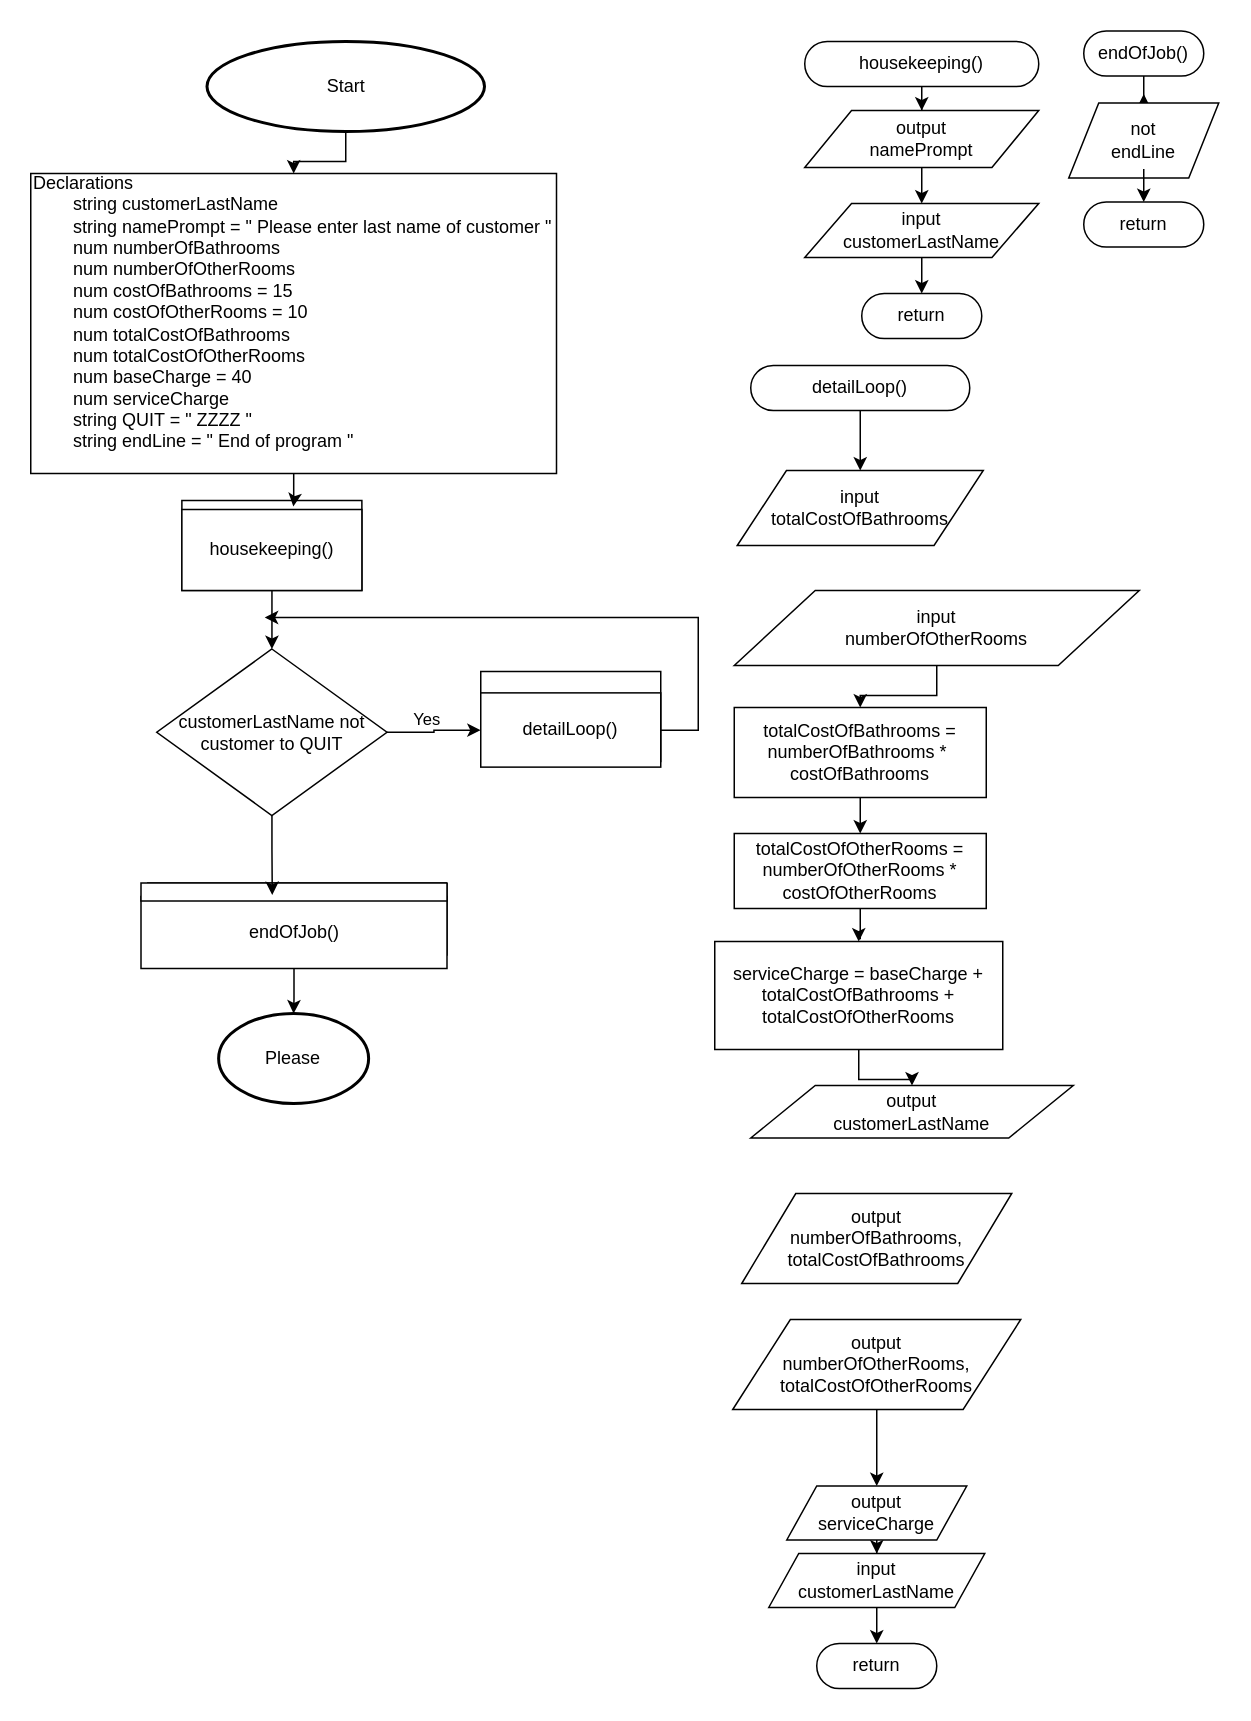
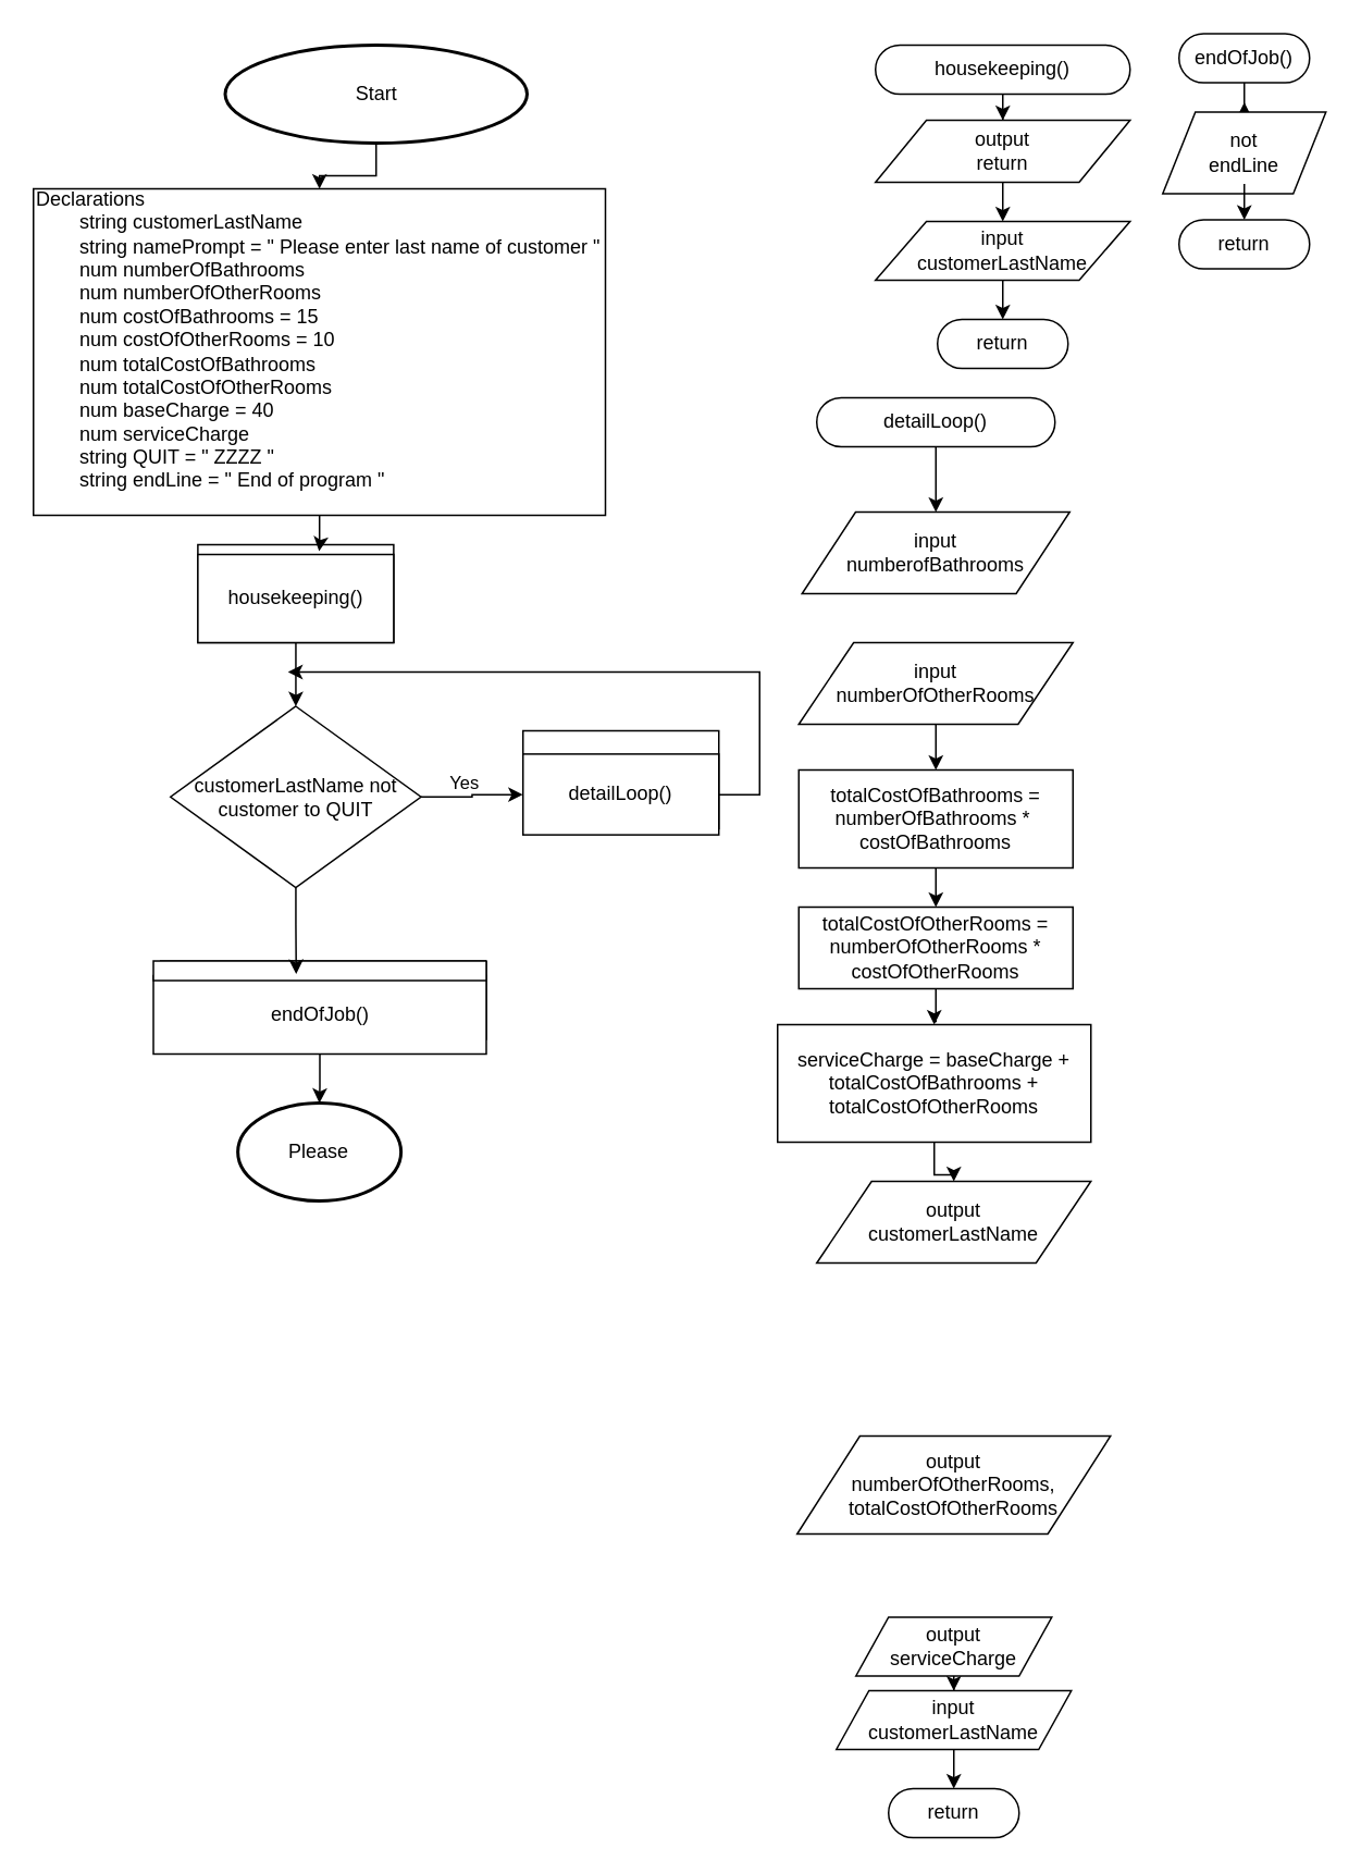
  <mxCell id="0" />
  <mxCell id="1" parent="0" />
  <mxCell id="2" style="edgeStyle=orthogonalEdgeStyle;rounded=0;orthogonalLoop=1;jettySize=auto;html=1;labelBackgroundColor=none;fontColor=default;" parent="1" source="3" target="4" edge="1"><mxGeometry relative="1" as="geometry" /></mxCell>
  <mxCell id="3" value="Start" style="strokeWidth=2;html=1;shape=mxgraph.flowchart.start_1;whiteSpace=wrap;labelBackgroundColor=none;" parent="1" vertex="1"><mxGeometry x="137.5" y="27" width="185" height="60" as="geometry" /></mxCell>
  <mxCell id="4" value="Declarations&lt;div&gt;&lt;span style=&quot;white-space: pre;&quot;&gt;&#09;&lt;/span&gt;string customerLastName&lt;br&gt;&lt;/div&gt;&lt;div&gt;&lt;span style=&quot;white-space: pre;&quot;&gt;&#09;&lt;/span&gt;string namePrompt = &quot; Please enter last name of customer &quot;&lt;br&gt;&lt;/div&gt;&lt;div&gt;&lt;span style=&quot;white-space: pre;&quot;&gt;&#09;&lt;/span&gt;num numberOfBathrooms&lt;/div&gt;&lt;div&gt;&lt;span style=&quot;white-space: pre;&quot;&gt;&#09;&lt;/span&gt;num numberOfOtherRooms&lt;/div&gt;&lt;div&gt;&lt;span style=&quot;white-space: pre;&quot;&gt;&#09;&lt;/span&gt;num costOfBathrooms = 15&lt;br&gt;&lt;/div&gt;&lt;div&gt;&lt;span style=&quot;white-space: pre;&quot;&gt;&#09;&lt;/span&gt;num costOfOtherRooms = 10&lt;br&gt;&lt;/div&gt;&lt;div&gt;&lt;span style=&quot;white-space: pre;&quot;&gt;&#09;&lt;/span&gt;num totalCostOfBathrooms&lt;br&gt;&lt;/div&gt;&lt;div&gt;&lt;span style=&quot;white-space: pre;&quot;&gt;&#09;&lt;/span&gt;num totalCostOfOtherRooms&lt;br&gt;&lt;/div&gt;&lt;div&gt;&lt;span style=&quot;white-space: pre;&quot;&gt;&#09;&lt;/span&gt;num baseCharge = 40&lt;/div&gt;&lt;div&gt;&lt;span style=&quot;white-space: pre;&quot;&gt;&#09;&lt;/span&gt;num serviceCharge&amp;nbsp;&lt;/div&gt;&lt;div&gt;&lt;span style=&quot;white-space: pre;&quot;&gt;&#09;&lt;/span&gt;string QUIT = &quot; ZZZZ &quot;&amp;nbsp;&lt;br&gt;&lt;/div&gt;&lt;div&gt;&lt;span style=&quot;white-space: pre;&quot;&gt;&#09;&lt;/span&gt;string endLine = &quot; End of program &quot;&amp;nbsp;&lt;br&gt;&lt;/div&gt;&lt;div&gt;&lt;br&gt;&lt;/div&gt;" style="rounded=0;whiteSpace=wrap;html=1;align=left;labelBackgroundColor=none;" parent="1" vertex="1"><mxGeometry y="115" width="350.5" height="200" as="geometry" x="20" /></mxCell>
  <mxCell id="5" style="edgeStyle=orthogonalEdgeStyle;rounded=0;orthogonalLoop=1;jettySize=auto;html=1;labelBackgroundColor=none;fontColor=default;" parent="1" source="7" target="20" edge="1"><mxGeometry relative="1" as="geometry" /></mxCell>
  <mxCell id="6" value="Yes" style="edgeLabel;html=1;align=center;verticalAlign=middle;resizable=0;points=[];labelBackgroundColor=none;" parent="5" vertex="1" connectable="0"><mxGeometry x="-0.217" y="-3" relative="1" as="geometry"><mxPoint x="1" y="-12" as="offset" /></mxGeometry></mxCell>
  <mxCell id="7" value="customerLastName not customer to QUIT" style="shape=rhombus;html=1;dashed=0;whiteSpace=wrap;perimeter=rhombusPerimeter;labelBackgroundColor=none;" parent="1" vertex="1"><mxGeometry x="104" y="432" width="153.5" height="111" as="geometry" /></mxCell>
  <mxCell id="8" style="edgeStyle=orthogonalEdgeStyle;rounded=0;orthogonalLoop=1;jettySize=auto;html=1;entryX=0.5;entryY=0;entryDx=0;entryDy=0;labelBackgroundColor=none;fontColor=default;" parent="1" source="9" target="11" edge="1"><mxGeometry relative="1" as="geometry" /></mxCell>
  <mxCell id="9" value="housekeeping()" style="html=1;dashed=0;whiteSpace=wrap;shape=mxgraph.dfd.start;labelBackgroundColor=none;" parent="1" vertex="1"><mxGeometry x="536" y="27" width="156" height="30" as="geometry" /></mxCell>
  <mxCell id="10" style="edgeStyle=orthogonalEdgeStyle;rounded=0;orthogonalLoop=1;jettySize=auto;html=1;labelBackgroundColor=none;fontColor=default;" parent="1" source="11" target="13" edge="1"><mxGeometry relative="1" as="geometry" /></mxCell>
- <mxCell id="11" value="output&lt;div&gt;namePrompt&lt;/div&gt;" style="shape=parallelogram;perimeter=parallelogramPerimeter;whiteSpace=wrap;html=1;dashed=0;labelBackgroundColor=none;" parent="1" vertex="1"><mxGeometry x="536" y="73" width="156" height="38" as="geometry" /></mxCell>
+ <mxCell id="11" value="output&lt;div&gt;return&lt;/div&gt;" style="shape=parallelogram;perimeter=parallelogramPerimeter;whiteSpace=wrap;html=1;dashed=0;labelBackgroundColor=none;" parent="1" vertex="1"><mxGeometry x="536" y="73" width="156" height="38" as="geometry" /></mxCell>
  <mxCell id="12" style="edgeStyle=orthogonalEdgeStyle;rounded=0;orthogonalLoop=1;jettySize=auto;html=1;" parent="1" source="13" target="14" edge="1"><mxGeometry relative="1" as="geometry" /></mxCell>
  <mxCell id="13" value="input&lt;div&gt;customerLastName&lt;/div&gt;" style="shape=parallelogram;perimeter=parallelogramPerimeter;whiteSpace=wrap;html=1;dashed=0;labelBackgroundColor=none;" parent="1" vertex="1"><mxGeometry x="536" y="135" width="156" height="36" as="geometry" /></mxCell>
  <mxCell id="14" value="return" style="html=1;dashed=0;whiteSpace=wrap;shape=mxgraph.dfd.start;labelBackgroundColor=none;" parent="1" vertex="1"><mxGeometry x="574" y="195" width="80" height="30" as="geometry" /></mxCell>
  <mxCell id="15" value="" style="swimlane;startSize=0;labelBackgroundColor=none;" parent="1" vertex="1"><mxGeometry x="97.5" y="588" width="200" height="48" as="geometry" /></mxCell>
  <mxCell id="16" value="endOfJob()" style="rounded=0;whiteSpace=wrap;html=1;labelBackgroundColor=none;" parent="15" vertex="1"><mxGeometry x="-4" y="9" width="204" height="48" as="geometry" /></mxCell>
  <mxCell id="17" value="" style="rounded=0;whiteSpace=wrap;html=1;labelBackgroundColor=none;" parent="15" vertex="1"><mxGeometry x="-4" width="204" height="12" as="geometry" /></mxCell>
  <mxCell id="18" value="" style="rounded=0;whiteSpace=wrap;html=1;labelBackgroundColor=none;" parent="1" vertex="1"><mxGeometry x="320" y="447" width="120" height="60" as="geometry" /></mxCell>
  <mxCell id="19" style="edgeStyle=orthogonalEdgeStyle;rounded=0;orthogonalLoop=1;jettySize=auto;html=1;" parent="1" source="20" edge="1"><mxGeometry relative="1" as="geometry"><mxPoint x="176" y="411" as="targetPoint" /><Array as="points"><mxPoint x="465" y="486" /></Array></mxGeometry></mxCell>
  <mxCell id="20" value="detailLoop()" style="rounded=0;whiteSpace=wrap;html=1;labelBackgroundColor=none;" parent="1" vertex="1"><mxGeometry x="320" y="461.25" width="120" height="49.5" as="geometry" /></mxCell>
  <mxCell id="21" value="Please" style="strokeWidth=2;html=1;shape=mxgraph.flowchart.start_1;whiteSpace=wrap;labelBackgroundColor=none;" parent="1" vertex="1"><mxGeometry x="145.25" y="675" width="100" height="60" as="geometry" /></mxCell>
  <mxCell id="22" style="edgeStyle=orthogonalEdgeStyle;rounded=0;orthogonalLoop=1;jettySize=auto;html=1;entryX=0.5;entryY=0;entryDx=0;entryDy=0;entryPerimeter=0;labelBackgroundColor=none;fontColor=default;" parent="1" source="16" target="21" edge="1"><mxGeometry relative="1" as="geometry" /></mxCell>
  <mxCell id="23" style="edgeStyle=orthogonalEdgeStyle;rounded=0;orthogonalLoop=1;jettySize=auto;html=1;" parent="1" source="24" edge="1"><mxGeometry relative="1" as="geometry"><mxPoint x="762" y="62" as="targetPoint" /></mxGeometry></mxCell>
  <mxCell id="24" value="endOfJob()" style="html=1;dashed=0;whiteSpace=wrap;shape=mxgraph.dfd.start" parent="1" vertex="1"><mxGeometry x="722" y="20" width="80" height="30" as="geometry" /></mxCell>
  <mxCell id="25" value="return" style="html=1;dashed=0;whiteSpace=wrap;shape=mxgraph.dfd.start" parent="1" vertex="1"><mxGeometry x="722" y="134" width="80" height="30" as="geometry" /></mxCell>
  <mxCell id="26" value="not&lt;div&gt;endLine&lt;/div&gt;" style="shape=parallelogram;perimeter=parallelogramPerimeter;whiteSpace=wrap;html=1;dashed=0;" parent="1" vertex="1"><mxGeometry x="712" y="68" width="100" height="50" as="geometry" /></mxCell>
  <mxCell id="27" style="edgeStyle=orthogonalEdgeStyle;rounded=0;orthogonalLoop=1;jettySize=auto;html=1;entryX=0.5;entryY=0.5;entryDx=0;entryDy=-15;entryPerimeter=0;" parent="1" target="25" edge="1"><mxGeometry relative="1" as="geometry"><mxPoint x="762" y="112" as="sourcePoint" /></mxGeometry></mxCell>
  <mxCell id="28" style="edgeStyle=orthogonalEdgeStyle;rounded=0;orthogonalLoop=1;jettySize=auto;html=1;entryX=0.5;entryY=0;entryDx=0;entryDy=0;" parent="1" source="29" target="30" edge="1"><mxGeometry relative="1" as="geometry" /></mxCell>
  <mxCell id="29" value="detailLoop()" style="html=1;dashed=0;whiteSpace=wrap;shape=mxgraph.dfd.start" parent="1" vertex="1"><mxGeometry x="500" y="243" width="146" height="30" as="geometry" /></mxCell>
- <mxCell id="30" value="input&lt;div&gt;totalCostOfBathrooms&lt;/div&gt;" style="shape=parallelogram;perimeter=parallelogramPerimeter;whiteSpace=wrap;html=1;dashed=0;" parent="1" vertex="1"><mxGeometry x="491" y="313" width="164" height="50" as="geometry" /></mxCell>
+ <mxCell id="30" value="input&lt;div&gt;numberofBathrooms&lt;/div&gt;" style="shape=parallelogram;perimeter=parallelogramPerimeter;whiteSpace=wrap;html=1;dashed=0;" parent="1" vertex="1"><mxGeometry x="491" y="313" width="164" height="50" as="geometry" /></mxCell>
  <mxCell id="31" style="edgeStyle=orthogonalEdgeStyle;rounded=0;orthogonalLoop=1;jettySize=auto;html=1;" parent="1" source="32" target="36" edge="1"><mxGeometry relative="1" as="geometry" /></mxCell>
- <mxCell id="32" value="input&lt;div&gt;numberOfOtherRooms&lt;/div&gt;" style="shape=parallelogram;perimeter=parallelogramPerimeter;whiteSpace=wrap;html=1;dashed=0;" parent="1" vertex="1"><mxGeometry x="489" y="393" width="270" height="50" as="geometry" /></mxCell>
+ <mxCell id="32" value="input&lt;div&gt;numberOfOtherRooms&lt;/div&gt;" style="shape=parallelogram;perimeter=parallelogramPerimeter;whiteSpace=wrap;html=1;dashed=0;" parent="1" vertex="1"><mxGeometry x="489" y="393" width="168" height="50" as="geometry" /></mxCell>
  <mxCell id="33" style="edgeStyle=orthogonalEdgeStyle;rounded=0;orthogonalLoop=1;jettySize=auto;html=1;" parent="1" source="34" target="39" edge="1"><mxGeometry relative="1" as="geometry" /></mxCell>
  <mxCell id="34" value="serviceCharge = baseCharge + totalCostOfBathrooms + totalCostOfOtherRooms" style="html=1;dashed=0;whiteSpace=wrap;" parent="1" vertex="1"><mxGeometry x="476" y="627" width="192" height="72" as="geometry" /></mxCell>
  <mxCell id="35" style="edgeStyle=orthogonalEdgeStyle;rounded=0;orthogonalLoop=1;jettySize=auto;html=1;" parent="1" source="36" target="38" edge="1"><mxGeometry relative="1" as="geometry" /></mxCell>
  <mxCell id="36" value="totalCostOfBathrooms = numberOfBathrooms *&amp;nbsp; costOfBathrooms" style="html=1;dashed=0;whiteSpace=wrap;" parent="1" vertex="1"><mxGeometry x="489" y="471" width="168" height="60" as="geometry" /></mxCell>
  <mxCell id="37" style="edgeStyle=orthogonalEdgeStyle;rounded=0;orthogonalLoop=1;jettySize=auto;html=1;" parent="1" source="38" target="34" edge="1"><mxGeometry relative="1" as="geometry" /></mxCell>
  <mxCell id="38" value="totalCostOfOtherRooms = numberOfOtherRooms * costOfOtherRooms" style="html=1;dashed=0;whiteSpace=wrap;" parent="1" vertex="1"><mxGeometry x="489" y="555" width="168" height="50" as="geometry" /></mxCell>
- <mxCell id="39" value="output&lt;div&gt;customerLastName&lt;/div&gt;" style="shape=parallelogram;perimeter=parallelogramPerimeter;whiteSpace=wrap;html=1;dashed=0;" parent="1" vertex="1"><mxGeometry x="500" y="723" width="215" height="35" as="geometry" /></mxCell>
- <mxCell id="40" value="output&lt;div&gt;numberOfBathrooms, totalCostOfBathrooms&lt;/div&gt;" style="shape=parallelogram;perimeter=parallelogramPerimeter;whiteSpace=wrap;html=1;dashed=0;" parent="1" vertex="1"><mxGeometry x="494" y="795" width="180" height="60" as="geometry" /></mxCell>
- <mxCell id="41" style="edgeStyle=orthogonalEdgeStyle;rounded=0;orthogonalLoop=1;jettySize=auto;html=1;" parent="1" source="42" target="44" edge="1"><mxGeometry relative="1" as="geometry" /></mxCell>
+ <mxCell id="39" value="output&lt;div&gt;customerLastName&lt;/div&gt;" style="shape=parallelogram;perimeter=parallelogramPerimeter;whiteSpace=wrap;html=1;dashed=0;" parent="1" vertex="1"><mxGeometry x="500" y="723" width="168" height="50" as="geometry" /></mxCell>
  <mxCell id="42" value="output&lt;div&gt;numberOfOtherRooms, totalCostOfOtherRooms&lt;/div&gt;" style="shape=parallelogram;perimeter=parallelogramPerimeter;whiteSpace=wrap;html=1;dashed=0;" parent="1" vertex="1"><mxGeometry x="488" y="879" width="192" height="60" as="geometry" /></mxCell>
  <mxCell id="43" style="edgeStyle=orthogonalEdgeStyle;rounded=0;orthogonalLoop=1;jettySize=auto;html=1;" parent="1" source="44" target="46" edge="1"><mxGeometry relative="1" as="geometry" /></mxCell>
  <mxCell id="44" value="output&lt;div&gt;serviceCharge&lt;/div&gt;" style="shape=parallelogram;perimeter=parallelogramPerimeter;whiteSpace=wrap;html=1;fixedSize=1;" parent="1" vertex="1"><mxGeometry x="524" y="990" width="120" height="36" as="geometry" /></mxCell>
  <mxCell id="45" style="edgeStyle=orthogonalEdgeStyle;rounded=0;orthogonalLoop=1;jettySize=auto;html=1;" parent="1" source="46" target="47" edge="1"><mxGeometry relative="1" as="geometry" /></mxCell>
  <mxCell id="46" value="input&lt;div&gt;customerLastName&lt;/div&gt;" style="shape=parallelogram;perimeter=parallelogramPerimeter;whiteSpace=wrap;html=1;fixedSize=1;" parent="1" vertex="1"><mxGeometry x="512" y="1035" width="144" height="36" as="geometry" /></mxCell>
  <mxCell id="47" value="return" style="html=1;dashed=0;whiteSpace=wrap;shape=mxgraph.dfd.start" parent="1" vertex="1"><mxGeometry x="544" y="1095" width="80" height="30" as="geometry" /></mxCell>
  <mxCell id="48" style="edgeStyle=orthogonalEdgeStyle;rounded=0;orthogonalLoop=1;jettySize=auto;html=1;entryX=0.429;entryY=0.667;entryDx=0;entryDy=0;entryPerimeter=0;" edge="1" parent="1" source="7" target="17"><mxGeometry relative="1" as="geometry" /></mxCell>
  <mxCell id="49" value="" style="rounded=0;whiteSpace=wrap;html=1;" vertex="1" parent="1"><mxGeometry x="120.75" y="333" width="120" height="60" as="geometry" /></mxCell>
  <mxCell id="50" style="edgeStyle=orthogonalEdgeStyle;rounded=0;orthogonalLoop=1;jettySize=auto;html=1;" edge="1" parent="1" source="51" target="7"><mxGeometry relative="1" as="geometry" /></mxCell>
  <mxCell id="51" value="housekeeping()" style="rounded=0;whiteSpace=wrap;html=1;" vertex="1" parent="1"><mxGeometry x="120.75" y="339" width="120" height="54" as="geometry" /></mxCell>
  <mxCell id="52" style="edgeStyle=orthogonalEdgeStyle;rounded=0;orthogonalLoop=1;jettySize=auto;html=1;entryX=0.619;entryY=0.067;entryDx=0;entryDy=0;entryPerimeter=0;" edge="1" parent="1" source="4" target="49"><mxGeometry relative="1" as="geometry" /></mxCell>
